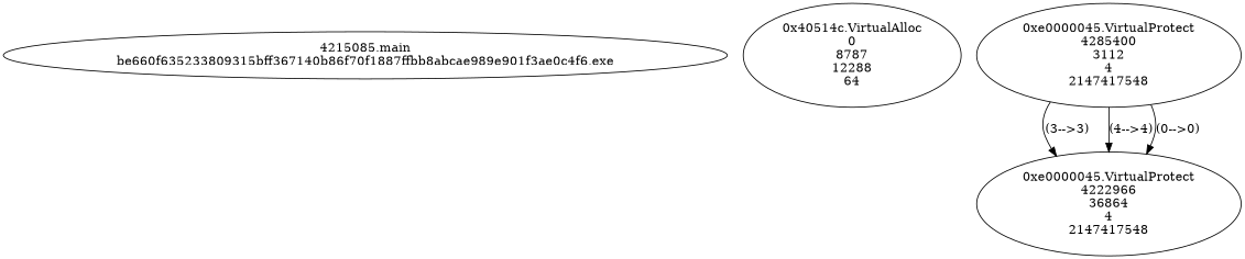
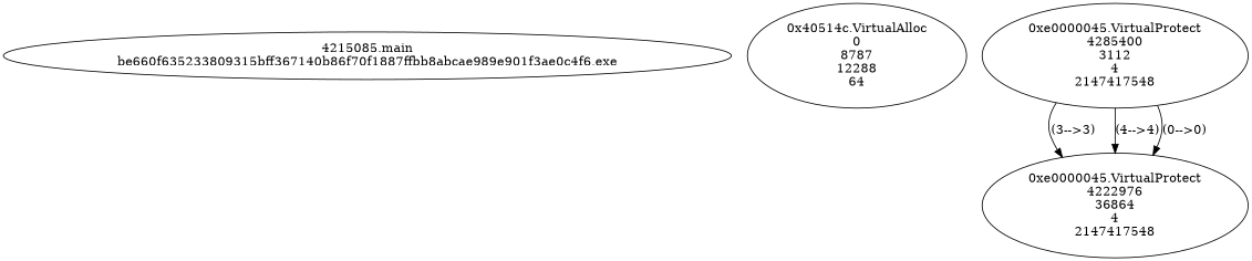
  digraph {
    n1 [label="4215085.main\nbe660f635233809315bff367140b86f70f1887ffbb8abcae989e901f3ae0c4f6.exe"]
    n2 [label="0x40514c.VirtualAlloc\n0\n8787\n12288\n64"]
    n3 [label="0xe0000045.VirtualProtect\n4285400\n3112\n4\n2147417548"]
-   n4 [label="0xe0000045.VirtualProtect\n4222966\n36864\n4\n2147417548"]
+   n4 [label="0xe0000045.VirtualProtect\n4222976\n36864\n4\n2147417548"]
    n3 -> n4 [label="(3-->3)"]
    n3 -> n4 [label="(4-->4)"]
    n3 -> n4 [label="(0-->0)"]
  }
